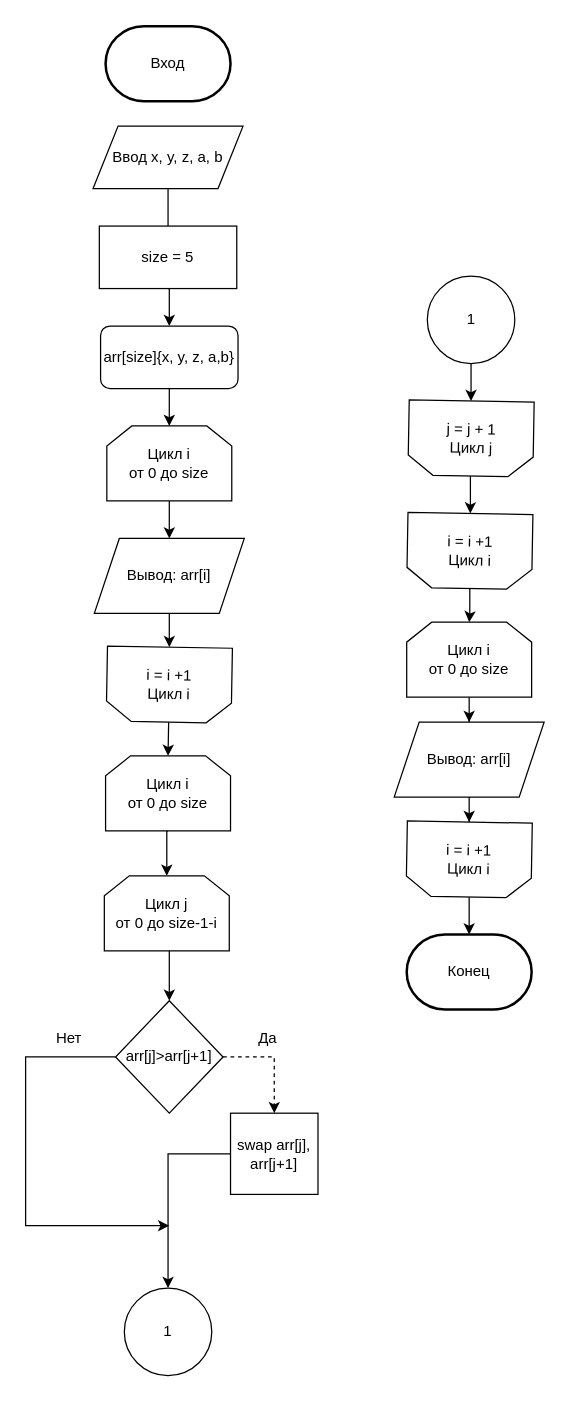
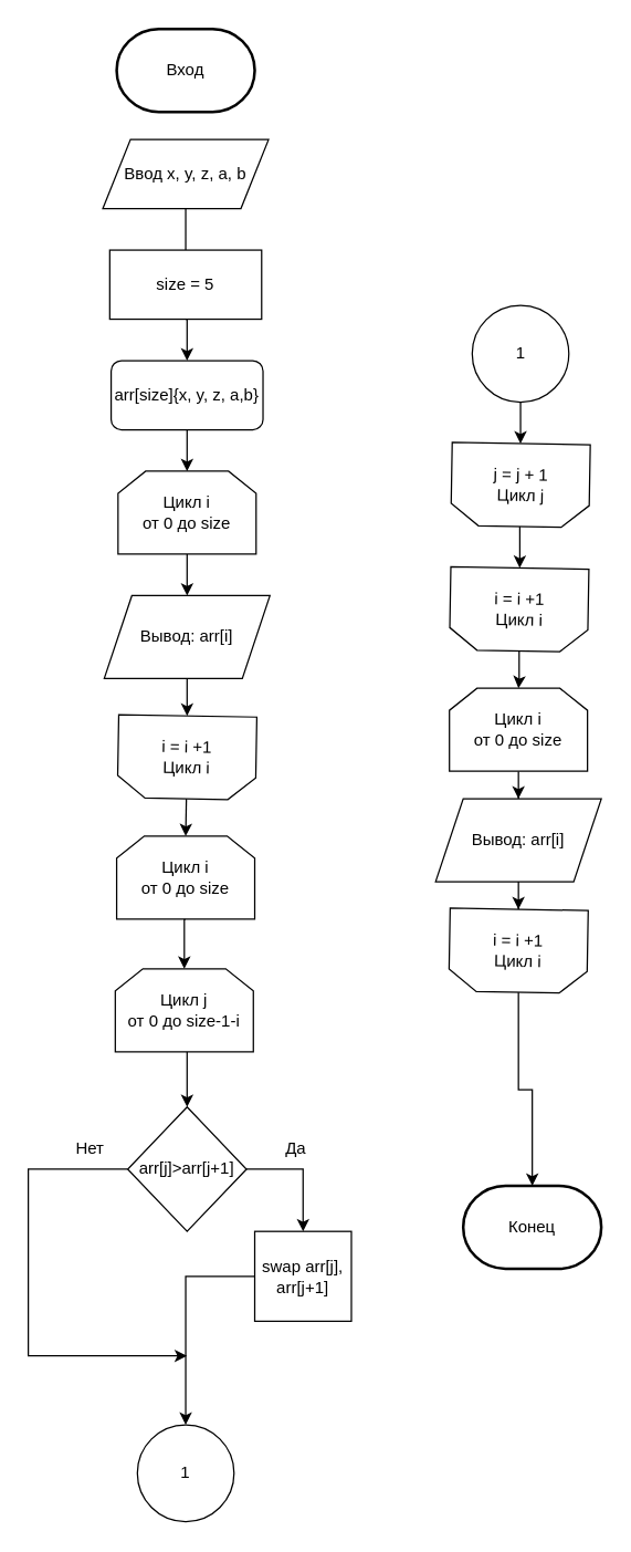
  <mxCell id="0" />
  <mxCell id="1" parent="0" />
  <mxCell id="2" value="Вход" style="strokeWidth=2;html=1;shape=mxgraph.flowchart.terminator;whiteSpace=wrap;" parent="1" vertex="1"><mxGeometry x="84" width="100" height="60" as="geometry" y="20" /></mxCell>
  <mxCell id="3" style="edgeStyle=orthogonalEdgeStyle;rounded=0;orthogonalLoop=1;jettySize=auto;html=1;endArrow=none;" edge="1" parent="1" source="4" target="7"><mxGeometry relative="1" as="geometry" /></mxCell>
  <mxCell id="4" value="Ввод x, y, z, a, b" style="shape=parallelogram;perimeter=parallelogramPerimeter;whiteSpace=wrap;html=1;fixedSize=1;" parent="1" vertex="1"><mxGeometry x="74" y="100" width="120" height="50" as="geometry" /></mxCell>
- <mxCell id="5" value="Конец" style="strokeWidth=2;html=1;shape=mxgraph.flowchart.terminator;whiteSpace=wrap;" parent="1" vertex="1"><mxGeometry x="325" y="747" width="100" height="60" as="geometry" /></mxCell>
+ <mxCell id="5" value="Конец" style="strokeWidth=2;html=1;shape=mxgraph.flowchart.terminator;whiteSpace=wrap;" parent="1" vertex="1"><mxGeometry x="335" y="857" width="100" height="60" as="geometry" /></mxCell>
  <mxCell id="6" style="edgeStyle=orthogonalEdgeStyle;rounded=0;orthogonalLoop=1;jettySize=auto;html=1;exitX=0.5;exitY=1;exitDx=0;exitDy=0;entryX=0.5;entryY=0;entryDx=0;entryDy=0;" edge="1" parent="1" source="7" target="15"><mxGeometry relative="1" as="geometry" /></mxCell>
  <mxCell id="7" value="size = 5" style="rounded=0;whiteSpace=wrap;html=1;" parent="1" vertex="1"><mxGeometry x="79" y="180" width="110" height="50" as="geometry" /></mxCell>
  <mxCell id="8" style="edgeStyle=orthogonalEdgeStyle;rounded=0;orthogonalLoop=1;jettySize=auto;html=1;exitX=0.5;exitY=1;exitDx=0;exitDy=0;entryX=0.5;entryY=0;entryDx=0;entryDy=0;" edge="1" parent="1" source="9" target="22"><mxGeometry relative="1" as="geometry" /></mxCell>
  <mxCell id="9" value="Цикл i&lt;br&gt;от 0 до size" style="shape=loopLimit;whiteSpace=wrap;html=1;" parent="1" vertex="1"><mxGeometry x="84" y="604" width="100" height="60" as="geometry" /></mxCell>
  <mxCell id="10" style="edgeStyle=orthogonalEdgeStyle;rounded=0;orthogonalLoop=1;jettySize=auto;html=1;" edge="1" parent="1" source="11" target="17"><mxGeometry relative="1" as="geometry" /></mxCell>
  <mxCell id="11" value="Цикл i&lt;br&gt;от 0 до size" style="shape=loopLimit;whiteSpace=wrap;html=1;" parent="1" vertex="1"><mxGeometry x="85" y="340" width="100" height="60" as="geometry" /></mxCell>
  <mxCell id="12" style="edgeStyle=orthogonalEdgeStyle;rounded=0;orthogonalLoop=1;jettySize=auto;html=1;entryX=0.5;entryY=0;entryDx=0;entryDy=0;" edge="1" parent="1" source="13" target="28"><mxGeometry relative="1" as="geometry" /></mxCell>
  <mxCell id="13" value="swap arr[j], arr[j+1]" style="rounded=0;whiteSpace=wrap;html=1;" parent="1" vertex="1"><mxGeometry x="184" y="890" width="70" height="65" as="geometry" /></mxCell>
  <mxCell id="14" style="edgeStyle=orthogonalEdgeStyle;rounded=0;orthogonalLoop=1;jettySize=auto;html=1;exitX=0.5;exitY=1;exitDx=0;exitDy=0;entryX=0.5;entryY=0;entryDx=0;entryDy=0;" edge="1" parent="1" source="15" target="11"><mxGeometry relative="1" as="geometry" /></mxCell>
  <mxCell id="15" value="arr[size]{x, y, z, a,b}" style="whiteSpace=wrap;html=1;rounded=1;" vertex="1" parent="1"><mxGeometry x="80" y="260" width="110" height="50" as="geometry" /></mxCell>
  <mxCell id="16" style="edgeStyle=orthogonalEdgeStyle;rounded=0;orthogonalLoop=1;jettySize=auto;html=1;" edge="1" parent="1" source="17" target="19"><mxGeometry relative="1" as="geometry" /></mxCell>
  <mxCell id="17" value="Вывод: arr[i]" style="shape=parallelogram;perimeter=parallelogramPerimeter;whiteSpace=wrap;html=1;fixedSize=1;" vertex="1" parent="1"><mxGeometry x="75" y="430" width="120" height="60" as="geometry" /></mxCell>
  <mxCell id="18" style="edgeStyle=orthogonalEdgeStyle;rounded=0;orthogonalLoop=1;jettySize=auto;html=1;exitX=0.5;exitY=1;exitDx=0;exitDy=0;entryX=0.5;entryY=0;entryDx=0;entryDy=0;" edge="1" parent="1" source="19" target="9"><mxGeometry relative="1" as="geometry" /></mxCell>
  <mxCell id="19" value="i = i +1&lt;br&gt;Цикл i" style="shape=loopLimit;whiteSpace=wrap;html=1;rotation=1;flipV=1;" vertex="1" parent="1"><mxGeometry x="85" y="517" width="100" height="60" as="geometry" /></mxCell>
  <mxCell id="20" style="edgeStyle=orthogonalEdgeStyle;rounded=0;orthogonalLoop=1;jettySize=auto;html=1;exitX=0.5;exitY=1;exitDx=0;exitDy=0;entryX=0;entryY=0.5;entryDx=0;entryDy=0;" edge="1" parent="1" target="25"><mxGeometry relative="1" as="geometry"><mxPoint x="134" y="827" as="sourcePoint" /></mxGeometry></mxCell>
  <mxCell id="21" style="edgeStyle=orthogonalEdgeStyle;rounded=0;orthogonalLoop=1;jettySize=auto;html=1;" edge="1" parent="1" source="22" target="25"><mxGeometry relative="1" as="geometry"><Array as="points"><mxPoint x="135" y="770" /><mxPoint x="135" y="770" /></Array></mxGeometry></mxCell>
  <mxCell id="22" value="Цикл j&lt;br&gt;от 0 до size-1-i" style="shape=loopLimit;whiteSpace=wrap;html=1;" vertex="1" parent="1"><mxGeometry x="83" y="700" width="100" height="60" as="geometry" /></mxCell>
- <mxCell id="23" style="edgeStyle=orthogonalEdgeStyle;rounded=0;orthogonalLoop=1;jettySize=auto;html=1;exitX=0.5;exitY=0;exitDx=0;exitDy=0;entryX=0.5;entryY=0;entryDx=0;entryDy=0;dashed=1;" edge="1" parent="1" source="25" target="13"><mxGeometry relative="1" as="geometry" /></mxCell>
+ <mxCell id="23" style="edgeStyle=orthogonalEdgeStyle;rounded=0;orthogonalLoop=1;jettySize=auto;html=1;exitX=0.5;exitY=0;exitDx=0;exitDy=0;entryX=0.5;entryY=0;entryDx=0;entryDy=0;" edge="1" parent="1" source="25" target="13"><mxGeometry relative="1" as="geometry" /></mxCell>
  <mxCell id="24" style="edgeStyle=orthogonalEdgeStyle;rounded=0;orthogonalLoop=1;jettySize=auto;html=1;exitX=0.5;exitY=1;exitDx=0;exitDy=0;" edge="1" parent="1" source="25"><mxGeometry relative="1" as="geometry"><mxPoint x="135" y="980" as="targetPoint" /><Array as="points"><mxPoint x="20" y="845" /><mxPoint x="20" y="980" /></Array></mxGeometry></mxCell>
  <mxCell id="25" value="arr[j]&amp;gt;arr[j+1]" style="rhombus;whiteSpace=wrap;html=1;direction=south;" vertex="1" parent="1"><mxGeometry x="92" y="800" width="86" height="90" as="geometry" /></mxCell>
- <mxCell id="26" value="Нет" style="text;html=1;strokeColor=none;fillColor=none;align=center;verticalAlign=middle;whiteSpace=wrap;rounded=0;" vertex="1" parent="1"><mxGeometry x="35" y="820" width="40" height="20" as="geometry" /></mxCell>
+ <mxCell id="26" value="Нет" style="text;html=1;strokeColor=none;fillColor=none;align=center;verticalAlign=middle;whiteSpace=wrap;rounded=0;" vertex="1" parent="1"><mxGeometry x="45" y="820" width="40" height="20" as="geometry" /></mxCell>
  <mxCell id="27" value="Да" style="text;html=1;strokeColor=none;fillColor=none;align=center;verticalAlign=middle;whiteSpace=wrap;rounded=0;" vertex="1" parent="1"><mxGeometry x="194" y="820" width="40" height="20" as="geometry" /></mxCell>
  <mxCell id="28" value="1" style="ellipse;whiteSpace=wrap;html=1;aspect=fixed;" vertex="1" parent="1"><mxGeometry x="99" y="1030" width="70" height="70" as="geometry" /></mxCell>
  <mxCell id="29" style="edgeStyle=orthogonalEdgeStyle;rounded=0;orthogonalLoop=1;jettySize=auto;html=1;" edge="1" parent="1" source="30" target="40"><mxGeometry relative="1" as="geometry" /></mxCell>
  <mxCell id="30" value="1" style="ellipse;whiteSpace=wrap;html=1;aspect=fixed;" vertex="1" parent="1"><mxGeometry x="341.5" y="220" width="70" height="70" as="geometry" /></mxCell>
  <mxCell id="31" style="edgeStyle=orthogonalEdgeStyle;rounded=0;orthogonalLoop=1;jettySize=auto;html=1;exitX=0.5;exitY=1;exitDx=0;exitDy=0;" edge="1" parent="1" source="32" target="34"><mxGeometry relative="1" as="geometry" /></mxCell>
  <mxCell id="32" value="Цикл i&lt;br&gt;от 0 до size" style="shape=loopLimit;whiteSpace=wrap;html=1;" vertex="1" parent="1"><mxGeometry x="325" y="497" width="100" height="60" as="geometry" /></mxCell>
  <mxCell id="33" style="edgeStyle=orthogonalEdgeStyle;rounded=0;orthogonalLoop=1;jettySize=auto;html=1;" edge="1" parent="1" source="34" target="36"><mxGeometry relative="1" as="geometry" /></mxCell>
  <mxCell id="34" value="Вывод: arr[i]" style="shape=parallelogram;perimeter=parallelogramPerimeter;whiteSpace=wrap;html=1;fixedSize=1;" vertex="1" parent="1"><mxGeometry x="315" y="577" width="120" height="60" as="geometry" /></mxCell>
  <mxCell id="35" style="edgeStyle=orthogonalEdgeStyle;rounded=0;orthogonalLoop=1;jettySize=auto;html=1;entryX=0.5;entryY=0;entryDx=0;entryDy=0;entryPerimeter=0;" edge="1" parent="1" source="36" target="5"><mxGeometry relative="1" as="geometry" /></mxCell>
  <mxCell id="36" value="i = i +1&lt;br&gt;Цикл i" style="shape=loopLimit;whiteSpace=wrap;html=1;rotation=1;flipV=1;" vertex="1" parent="1"><mxGeometry x="325" y="657" width="100" height="60" as="geometry" /></mxCell>
  <mxCell id="37" style="edgeStyle=orthogonalEdgeStyle;rounded=0;orthogonalLoop=1;jettySize=auto;html=1;" edge="1" parent="1" source="38" target="32"><mxGeometry relative="1" as="geometry" /></mxCell>
  <mxCell id="38" value="i = i +1&lt;br&gt;Цикл i" style="shape=loopLimit;whiteSpace=wrap;html=1;rotation=1;flipV=1;" vertex="1" parent="1"><mxGeometry x="325.5" y="410" width="100" height="60" as="geometry" /></mxCell>
  <mxCell id="39" style="edgeStyle=orthogonalEdgeStyle;rounded=0;orthogonalLoop=1;jettySize=auto;html=1;exitX=0.5;exitY=1;exitDx=0;exitDy=0;" edge="1" parent="1" source="40" target="38"><mxGeometry relative="1" as="geometry"><Array as="points"><mxPoint x="375.5" y="400" /><mxPoint x="375.5" y="400" /></Array></mxGeometry></mxCell>
  <mxCell id="40" value="j = j + 1&lt;br&gt;Цикл j" style="shape=loopLimit;whiteSpace=wrap;html=1;rotation=1;flipV=1;" vertex="1" parent="1"><mxGeometry x="326.5" y="320" width="100" height="60" as="geometry" /></mxCell>
